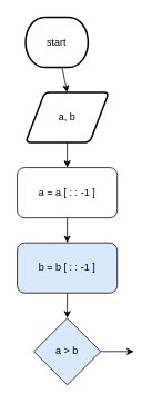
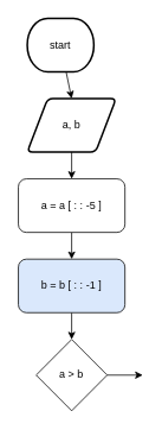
  <mxCell id="0" />
  <mxCell id="1" parent="0" />
  <mxCell id="2" style="edgeStyle=none;html=1;" parent="1" source="3" edge="1"><mxGeometry relative="1" as="geometry"><mxPoint x="80" y="110" as="targetPoint" /></mxGeometry></mxCell>
  <mxCell id="3" value="start" style="strokeWidth=2;html=1;shape=mxgraph.flowchart.terminator;whiteSpace=wrap;" parent="1" vertex="1"><mxGeometry x="30" y="20" width="75" height="60" as="geometry" /></mxCell>
  <mxCell id="4" style="edgeStyle=none;html=1;" parent="1" source="5" edge="1"><mxGeometry relative="1" as="geometry"><mxPoint x="80" y="200" as="targetPoint" /></mxGeometry></mxCell>
  <mxCell id="5" value="a, b" style="shape=parallelogram;html=1;strokeWidth=2;perimeter=parallelogramPerimeter;whiteSpace=wrap;rounded=1;arcSize=12;size=0.23;" parent="1" vertex="1"><mxGeometry x="30" y="110" width="100" height="60" as="geometry" /></mxCell>
  <mxCell id="6" style="edgeStyle=none;html=1;" parent="1" source="7" edge="1"><mxGeometry relative="1" as="geometry"><mxPoint x="80" y="290" as="targetPoint" /></mxGeometry></mxCell>
- <mxCell id="7" value="a = a [ : : -1 ]" style="rounded=1;whiteSpace=wrap;html=1;" parent="1" vertex="1"><mxGeometry x="20" y="200" width="120" height="60" as="geometry" /></mxCell>
+ <mxCell id="7" value="a = a [ : : -5 ]" style="rounded=1;whiteSpace=wrap;html=1;" parent="1" vertex="1"><mxGeometry x="20" y="200" width="120" height="60" as="geometry" /></mxCell>
  <mxCell id="8" style="edgeStyle=none;html=1;" parent="1" source="9" edge="1"><mxGeometry relative="1" as="geometry"><mxPoint x="80" y="380" as="targetPoint" /></mxGeometry></mxCell>
  <mxCell id="9" value="b = b [ : : -1 ]" style="rounded=1;whiteSpace=wrap;html=1;fillColor=#dae8fc;" parent="1" vertex="1"><mxGeometry x="20" y="290" width="120" height="60" as="geometry" /></mxCell>
  <mxCell id="10" style="edgeStyle=none;html=1;" edge="1" parent="1" source="11"><mxGeometry relative="1" as="geometry"><mxPoint x="160" y="420" as="targetPoint" /></mxGeometry></mxCell>
- <mxCell id="11" value="a &amp;gt; b" style="rhombus;whiteSpace=wrap;html=1;fillColor=#dae8fc;" vertex="1" parent="1"><mxGeometry x="40" y="380" width="80" height="80" as="geometry" /></mxCell>
+ <mxCell id="11" value="a &amp;gt; b" style="rhombus;whiteSpace=wrap;html=1;" vertex="1" parent="1"><mxGeometry x="40" y="380" width="80" height="80" as="geometry" /></mxCell>
